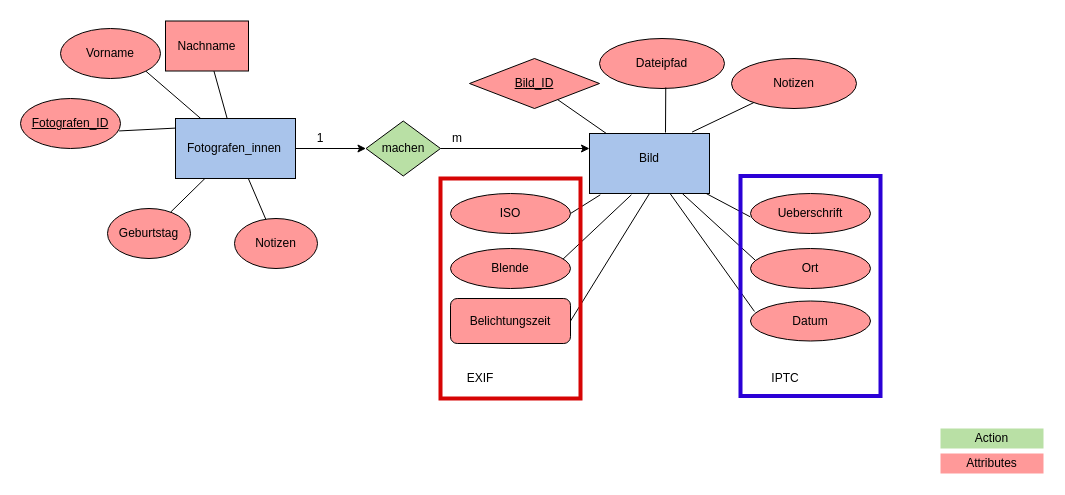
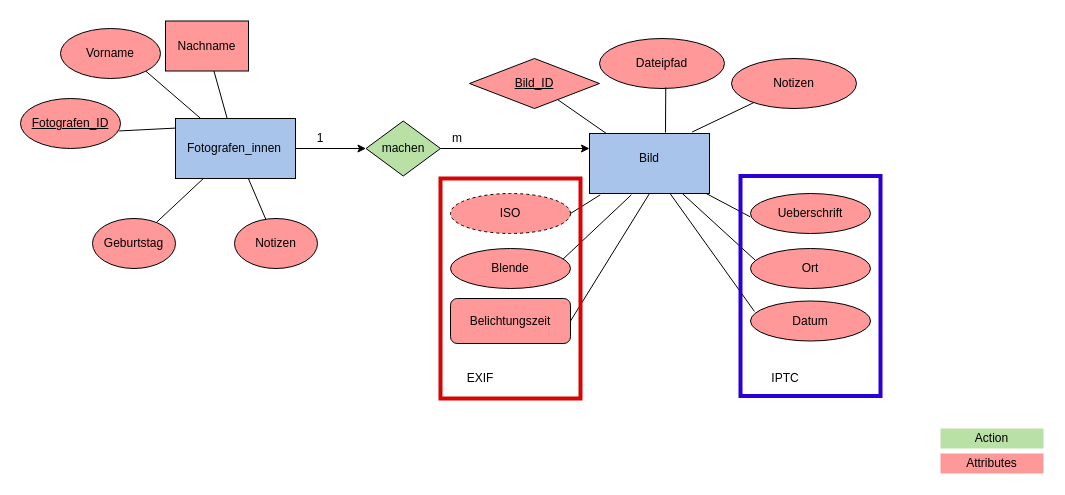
  <mxCell id="0" />
  <mxCell id="1" parent="0" />
  <mxCell id="2" style="edgeStyle=orthogonalEdgeStyle;rounded=0;orthogonalLoop=1;jettySize=auto;html=1;exitX=1;exitY=0.5;exitDx=0;exitDy=0;entryX=0;entryY=0.5;entryDx=0;entryDy=0;" parent="1" source="3" target="16" edge="1"><mxGeometry relative="1" as="geometry" /></mxCell>
  <mxCell id="3" value="" style="rounded=0;whiteSpace=wrap;html=1;fillColor=#A9C4EB;" parent="1" vertex="1"><mxGeometry x="175" width="120" height="60" as="geometry" y="118" /></mxCell>
  <mxCell id="4" value="Fotografen_innen" style="text;html=1;strokeColor=none;fillColor=none;align=center;verticalAlign=middle;whiteSpace=wrap;rounded=0;" parent="1" vertex="1"><mxGeometry x="214" y="138" width="40" height="20" as="geometry" /></mxCell>
  <mxCell id="5" value="Vorname" style="ellipse;whiteSpace=wrap;html=1;fillColor=#FF9999;" parent="1" vertex="1"><mxGeometry x="60" y="28" width="100" height="50" as="geometry" /></mxCell>
  <mxCell id="6" value="Nachname" style="whiteSpace=wrap;html=1;fillColor=#FF9999;rounded=0;" parent="1" vertex="1"><mxGeometry x="165" y="20.5" width="83" height="50" as="geometry" /></mxCell>
  <mxCell id="7" value="&lt;u&gt;Bild_ID&lt;/u&gt;" style="rhombus;whiteSpace=wrap;html=1;fillColor=#FF9999;" parent="1" vertex="1"><mxGeometry x="469" y="58" width="130" height="50" as="geometry" /></mxCell>
  <mxCell id="8" value="" style="endArrow=none;html=1;" parent="1" source="11" target="7" edge="1"><mxGeometry width="50" height="50" relative="1" as="geometry"><mxPoint x="490" y="-132" as="sourcePoint" /><mxPoint x="160" y="428" as="targetPoint" /></mxGeometry></mxCell>
  <mxCell id="9" value="" style="endArrow=none;html=1;" parent="1" source="3" target="6" edge="1"><mxGeometry width="50" height="50" relative="1" as="geometry"><mxPoint x="245" y="458" as="sourcePoint" /><mxPoint x="240" y="438" as="targetPoint" /></mxGeometry></mxCell>
  <mxCell id="10" value="" style="endArrow=none;html=1;entryX=1;entryY=1;entryDx=0;entryDy=0;" parent="1" source="3" target="5" edge="1"><mxGeometry width="50" height="50" relative="1" as="geometry"><mxPoint x="220" y="83" as="sourcePoint" /><mxPoint x="325" y="143" as="targetPoint" /></mxGeometry></mxCell>
  <mxCell id="11" value="" style="rounded=0;whiteSpace=wrap;html=1;fillColor=#A9C4EB;" parent="1" vertex="1"><mxGeometry x="589" y="133" width="120" height="60" as="geometry" /></mxCell>
  <mxCell id="12" value="Bild" style="text;html=1;strokeColor=none;fillColor=none;align=center;verticalAlign=middle;whiteSpace=wrap;rounded=0;" parent="1" vertex="1"><mxGeometry x="599" y="148" width="100" height="20" as="geometry" /></mxCell>
  <mxCell id="13" value="&lt;div&gt;Dateipfad&lt;/div&gt;" style="ellipse;whiteSpace=wrap;html=1;fillColor=#FF9999;" parent="1" vertex="1"><mxGeometry x="599" y="38" width="125" height="50" as="geometry" /></mxCell>
  <mxCell id="14" value="" style="endArrow=none;html=1;entryX=0.53;entryY=0.98;entryDx=0;entryDy=0;entryPerimeter=0;" parent="1" target="13" edge="1"><mxGeometry width="50" height="50" relative="1" as="geometry"><mxPoint x="665" y="132" as="sourcePoint" /><mxPoint x="675.25" y="-34.5" as="targetPoint" /></mxGeometry></mxCell>
  <mxCell id="15" style="edgeStyle=orthogonalEdgeStyle;rounded=0;orthogonalLoop=1;jettySize=auto;html=1;exitX=1;exitY=0.5;exitDx=0;exitDy=0;entryX=0;entryY=0.25;entryDx=0;entryDy=0;" parent="1" source="16" target="11" edge="1"><mxGeometry relative="1" as="geometry"><mxPoint x="430" y="148" as="targetPoint" /></mxGeometry></mxCell>
  <mxCell id="16" value="" style="rhombus;whiteSpace=wrap;html=1;fillColor=#B9E0A5;" parent="1" vertex="1"><mxGeometry x="365.5" y="120.5" width="74.5" height="55" as="geometry" /></mxCell>
  <mxCell id="17" value="machen" style="text;html=1;strokeColor=none;fillColor=none;align=center;verticalAlign=middle;whiteSpace=wrap;rounded=0;" parent="1" vertex="1"><mxGeometry x="382.75" y="138" width="40" height="20" as="geometry" /></mxCell>
  <mxCell id="18" value="&lt;div&gt;Action&lt;/div&gt;" style="text;html=1;strokeColor=none;fillColor=#B9E0A5;align=center;verticalAlign=middle;whiteSpace=wrap;rounded=0;" parent="1" vertex="1"><mxGeometry x="940" y="428" width="103" height="20" as="geometry" /></mxCell>
  <mxCell id="19" value="&lt;div&gt;Attributes&lt;/div&gt;" style="text;html=1;strokeColor=none;fillColor=#FF9999;align=center;verticalAlign=middle;whiteSpace=wrap;rounded=0;" parent="1" vertex="1"><mxGeometry x="940" y="453" width="103" height="20" as="geometry" /></mxCell>
  <mxCell id="20" value="m" style="text;html=1;strokeColor=none;fillColor=none;align=center;verticalAlign=middle;whiteSpace=wrap;rounded=0;" parent="1" vertex="1"><mxGeometry x="436.5" y="128" width="40" height="20" as="geometry" /></mxCell>
  <mxCell id="21" value="1" style="text;html=1;strokeColor=none;fillColor=none;align=center;verticalAlign=middle;whiteSpace=wrap;rounded=0;" parent="1" vertex="1"><mxGeometry x="300" y="128" width="40" height="20" as="geometry" /></mxCell>
- <mxCell id="22" value="Geburtstag" style="ellipse;whiteSpace=wrap;html=1;fillColor=#FF9999;" vertex="1" parent="1"><mxGeometry x="107" y="208" width="83" height="50" as="geometry" /></mxCell>
+ <mxCell id="22" value="Geburtstag" style="ellipse;whiteSpace=wrap;html=1;fillColor=#FF9999;" vertex="1" parent="1"><mxGeometry x="92" y="218" width="83" height="50" as="geometry" /></mxCell>
  <mxCell id="23" value="" style="endArrow=none;html=1;" edge="1" parent="1" source="3" target="22"><mxGeometry width="50" height="50" relative="1" as="geometry"><mxPoint x="228.399" as="sourcePoint" y="118" /><mxPoint x="217.901" y="70.287" as="targetPoint" /></mxGeometry></mxCell>
  <mxCell id="24" value="&lt;u&gt;Fotografen_ID&lt;/u&gt;" style="ellipse;whiteSpace=wrap;html=1;fillColor=#FF9999;" vertex="1" parent="1"><mxGeometry x="20" y="98" width="100" height="50" as="geometry" /></mxCell>
  <mxCell id="25" value="" style="endArrow=none;html=1;entryX=0.986;entryY=0.649;entryDx=0;entryDy=0;entryPerimeter=0;exitX=0.001;exitY=0.16;exitDx=0;exitDy=0;exitPerimeter=0;" edge="1" parent="1" source="3" target="24"><mxGeometry width="50" height="50" relative="1" as="geometry"><mxPoint x="203.405" as="sourcePoint" y="118" /><mxPoint x="145.559" y="63.075" as="targetPoint" /></mxGeometry></mxCell>
  <mxCell id="26" value="Notizen" style="ellipse;whiteSpace=wrap;html=1;fillColor=#FF9999;" vertex="1" parent="1"><mxGeometry x="234" y="218" width="83" height="50" as="geometry" /></mxCell>
  <mxCell id="27" value="" style="endArrow=none;html=1;" edge="1" parent="1" source="3" target="26"><mxGeometry width="50" height="50" relative="1" as="geometry"><mxPoint x="260" y="168" as="sourcePoint" /><mxPoint x="284.461" y="65.3" as="targetPoint" /></mxGeometry></mxCell>
  <mxCell id="28" value="" style="endArrow=none;html=1;entryX=0.09;entryY=1.022;entryDx=0;entryDy=0;exitX=1;exitY=0.5;exitDx=0;exitDy=0;entryPerimeter=0;" edge="1" parent="1" source="29" target="11"><mxGeometry width="50" height="50" relative="1" as="geometry"><mxPoint x="506" y="253" as="sourcePoint" /><mxPoint x="556.5" y="93" as="targetPoint" /></mxGeometry></mxCell>
- <mxCell id="29" value="ISO" style="ellipse;whiteSpace=wrap;html=1;fillColor=#FF9999;" vertex="1" parent="1"><mxGeometry x="450" y="193" width="120" height="40" as="geometry" /></mxCell>
+ <mxCell id="29" value="ISO" style="ellipse;whiteSpace=wrap;html=1;fillColor=#FF9999;dashed=1;" vertex="1" parent="1"><mxGeometry x="450" y="193" width="120" height="40" as="geometry" /></mxCell>
  <mxCell id="30" value="" style="endArrow=none;html=1;exitX=1;exitY=0.5;exitDx=0;exitDy=0;entryX=0.5;entryY=1;entryDx=0;entryDy=0;" edge="1" parent="1" source="31" target="11"><mxGeometry width="50" height="50" relative="1" as="geometry"><mxPoint x="485.76" y="178" as="sourcePoint" /><mxPoint x="569" y="79.3" as="targetPoint" /></mxGeometry></mxCell>
  <mxCell id="31" value="Belichtungszeit" style="whiteSpace=wrap;html=1;fillColor=#FF9999;rounded=1;" vertex="1" parent="1"><mxGeometry x="450" y="298" width="120" height="45" as="geometry" /></mxCell>
  <mxCell id="32" value="" style="endArrow=none;html=1;entryX=0.349;entryY=1.022;entryDx=0;entryDy=0;exitX=0.695;exitY=0.95;exitDx=0;exitDy=0;entryPerimeter=0;exitPerimeter=0;" edge="1" parent="1" source="33" target="11"><mxGeometry width="50" height="50" relative="1" as="geometry"><mxPoint x="678.5" y="143" as="sourcePoint" /><mxPoint x="761.74" y="44.3" as="targetPoint" /></mxGeometry></mxCell>
  <mxCell id="33" value="Blende" style="ellipse;whiteSpace=wrap;html=1;fillColor=#FF9999;" vertex="1" parent="1"><mxGeometry x="450" y="248" width="120" height="40" as="geometry" /></mxCell>
  <mxCell id="34" value="" style="endArrow=none;html=1;exitX=-0.002;exitY=0.583;exitDx=0;exitDy=0;exitPerimeter=0;" edge="1" parent="1" source="35" target="11"><mxGeometry width="50" height="50" relative="1" as="geometry"><mxPoint x="526" y="273" as="sourcePoint" /><mxPoint x="774" y="83" as="targetPoint" /></mxGeometry></mxCell>
  <mxCell id="35" value="Ueberschrift" style="ellipse;whiteSpace=wrap;html=1;fillColor=#FF9999;" vertex="1" parent="1"><mxGeometry x="750" y="193" width="120" height="40" as="geometry" /></mxCell>
  <mxCell id="36" value="" style="endArrow=none;html=1;exitX=0.039;exitY=0.291;exitDx=0;exitDy=0;exitPerimeter=0;" edge="1" parent="1" source="37" target="11"><mxGeometry width="50" height="50" relative="1" as="geometry"><mxPoint x="576" y="358" as="sourcePoint" /><mxPoint x="824" y="168" as="targetPoint" /></mxGeometry></mxCell>
  <mxCell id="37" value="Ort" style="ellipse;whiteSpace=wrap;html=1;fillColor=#FF9999;" vertex="1" parent="1"><mxGeometry x="750" y="248" width="120" height="40" as="geometry" /></mxCell>
  <mxCell id="38" value="" style="endArrow=none;html=1;exitX=0.033;exitY=0.261;exitDx=0;exitDy=0;entryX=0.671;entryY=0.999;entryDx=0;entryDy=0;entryPerimeter=0;exitPerimeter=0;" edge="1" parent="1" source="39" target="11"><mxGeometry width="50" height="50" relative="1" as="geometry"><mxPoint x="616" y="445.5" as="sourcePoint" /><mxPoint x="864" y="255.5" as="targetPoint" /></mxGeometry></mxCell>
  <mxCell id="39" value="Datum" style="ellipse;whiteSpace=wrap;html=1;fillColor=#FF9999;" vertex="1" parent="1"><mxGeometry x="750" y="300.5" width="120" height="40" as="geometry" /></mxCell>
  <mxCell id="40" value="" style="rounded=0;whiteSpace=wrap;html=1;fillColor=none;strokeWidth=4;strokeColor=#D60404;" vertex="1" parent="1"><mxGeometry x="440" y="178" width="140" height="220" as="geometry" /></mxCell>
  <mxCell id="41" value="" style="rounded=0;whiteSpace=wrap;html=1;fillColor=none;strokeWidth=4;strokeColor=#2B00D6;" vertex="1" parent="1"><mxGeometry x="740" y="175.5" width="140" height="220" as="geometry" /></mxCell>
  <mxCell id="42" value="IPTC" style="text;html=1;strokeColor=none;fillColor=none;align=center;verticalAlign=middle;whiteSpace=wrap;rounded=0;" vertex="1" parent="1"><mxGeometry x="765" y="368" width="40" height="20" as="geometry" /></mxCell>
  <mxCell id="43" value="EXIF" style="text;html=1;strokeColor=none;fillColor=none;align=center;verticalAlign=middle;whiteSpace=wrap;rounded=0;" vertex="1" parent="1"><mxGeometry x="460" y="368" width="40" height="20" as="geometry" /></mxCell>
  <mxCell id="44" value="Notizen" style="ellipse;whiteSpace=wrap;html=1;fillColor=#FF9999;" vertex="1" parent="1"><mxGeometry x="731" y="58" width="125" height="50" as="geometry" /></mxCell>
  <mxCell id="45" value="" style="endArrow=none;html=1;exitX=0.855;exitY=-0.024;exitDx=0;exitDy=0;exitPerimeter=0;" edge="1" parent="1" target="44" source="11"><mxGeometry width="50" height="50" relative="1" as="geometry"><mxPoint x="801" y="133" as="sourcePoint" /><mxPoint x="821.25" y="-33.72" as="targetPoint" /></mxGeometry></mxCell>
